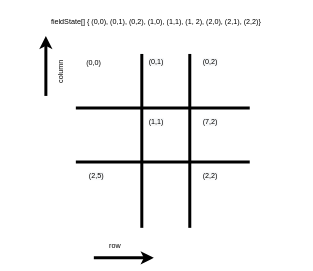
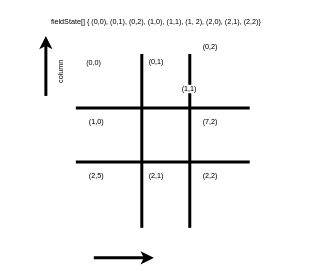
  <mxCell id="0" />
  <mxCell id="1" parent="0" />
  <mxCell id="2" value="" style="endArrow=none;html=1;rounded=0;strokeWidth=5;" edge="1" parent="1"><mxGeometry width="50" height="50" relative="1" as="geometry"><mxPoint x="236" y="379" as="sourcePoint" /><mxPoint x="236" y="89" as="targetPoint" /></mxGeometry></mxCell>
  <mxCell id="3" value="" style="endArrow=none;html=1;rounded=0;strokeWidth=5;" edge="1" parent="1"><mxGeometry width="50" height="50" relative="1" as="geometry"><mxPoint x="316" y="379" as="sourcePoint" /><mxPoint x="316" y="89" as="targetPoint" /></mxGeometry></mxCell>
  <mxCell id="4" value="" style="endArrow=none;html=1;rounded=0;strokeWidth=5;" edge="1" parent="1"><mxGeometry width="50" height="50" relative="1" as="geometry"><mxPoint x="416" y="179" as="sourcePoint" /><mxPoint x="126" y="179" as="targetPoint" /></mxGeometry></mxCell>
  <mxCell id="5" value="" style="endArrow=none;html=1;rounded=0;strokeWidth=5;" edge="1" parent="1"><mxGeometry width="50" height="50" relative="1" as="geometry"><mxPoint x="416" y="269" as="sourcePoint" /><mxPoint x="126" y="269" as="targetPoint" /></mxGeometry></mxCell>
- <mxCell id="6" value="row" style="text;html=1;align=center;verticalAlign=middle;resizable=0;points=[];autosize=1;strokeColor=none;fillColor=none;" vertex="1" parent="1"><mxGeometry x="176" y="399" width="30" height="20" as="geometry" /></mxCell>
  <mxCell id="7" value="" style="endArrow=classic;html=1;rounded=0;strokeWidth=5;" edge="1" parent="1"><mxGeometry width="50" height="50" relative="1" as="geometry"><mxPoint x="156" y="429" as="sourcePoint" /><mxPoint x="256" y="429" as="targetPoint" /></mxGeometry></mxCell>
  <mxCell id="8" value="" style="endArrow=classic;html=1;rounded=0;strokeWidth=5;" edge="1" parent="1"><mxGeometry width="50" height="50" relative="1" as="geometry"><mxPoint x="76" y="159" as="sourcePoint" /><mxPoint x="76" y="59" as="targetPoint" /></mxGeometry></mxCell>
  <mxCell id="9" value="column" style="text;html=1;align=center;verticalAlign=middle;resizable=0;points=[];autosize=1;strokeColor=none;fillColor=none;rotation=-90;" vertex="1" parent="1"><mxGeometry x="76" y="109" width="50" height="20" as="geometry" /></mxCell>
  <mxCell id="10" value="(0,0)" style="text;html=1;strokeColor=none;fillColor=none;align=center;verticalAlign=middle;whiteSpace=wrap;rounded=0;" vertex="1" parent="1"><mxGeometry x="126" y="89" width="60" height="30" as="geometry" /></mxCell>
  <mxCell id="11" value="&lt;span style=&quot;color: rgb(0, 0, 0); font-family: Helvetica; font-size: 12px; font-style: normal; font-variant-ligatures: normal; font-variant-caps: normal; font-weight: 400; letter-spacing: normal; orphans: 2; text-align: center; text-indent: 0px; text-transform: none; widows: 2; word-spacing: 0px; -webkit-text-stroke-width: 0px; background-color: rgb(248, 249, 250); text-decoration-thickness: initial; text-decoration-style: initial; text-decoration-color: initial; float: none; display: inline !important;&quot;&gt;(0,1)&lt;/span&gt;" style="text;whiteSpace=wrap;html=1;" vertex="1" parent="1"><mxGeometry x="246" y="89" width="50" height="30" as="geometry" /></mxCell>
- <mxCell id="12" value="&lt;span style=&quot;color: rgb(0, 0, 0); font-family: Helvetica; font-size: 12px; font-style: normal; font-variant-ligatures: normal; font-variant-caps: normal; font-weight: 400; letter-spacing: normal; orphans: 2; text-align: center; text-indent: 0px; text-transform: none; widows: 2; word-spacing: 0px; -webkit-text-stroke-width: 0px; background-color: rgb(248, 249, 250); text-decoration-thickness: initial; text-decoration-style: initial; text-decoration-color: initial; float: none; display: inline !important;&quot;&gt;(0,2)&lt;/span&gt;" style="text;whiteSpace=wrap;html=1;" vertex="1" parent="1"><mxGeometry x="336" y="89" width="50" height="30" as="geometry" /></mxCell>
- <mxCell id="14" value="&lt;span style=&quot;color: rgb(0, 0, 0); font-family: Helvetica; font-size: 12px; font-style: normal; font-variant-ligatures: normal; font-variant-caps: normal; font-weight: 400; letter-spacing: normal; orphans: 2; text-align: center; text-indent: 0px; text-transform: none; widows: 2; word-spacing: 0px; -webkit-text-stroke-width: 0px; background-color: rgb(248, 249, 250); text-decoration-thickness: initial; text-decoration-style: initial; text-decoration-color: initial; float: none; display: inline !important;&quot;&gt;(1,1)&lt;/span&gt;" style="text;whiteSpace=wrap;html=1;" vertex="1" parent="1"><mxGeometry x="246" y="189" width="50" height="30" as="geometry" /></mxCell>
+ <mxCell id="12" value="&lt;span style=&quot;color: rgb(0, 0, 0); font-family: Helvetica; font-size: 12px; font-style: normal; font-variant-ligatures: normal; font-variant-caps: normal; font-weight: 400; letter-spacing: normal; orphans: 2; text-align: center; text-indent: 0px; text-transform: none; widows: 2; word-spacing: 0px; -webkit-text-stroke-width: 0px; background-color: rgb(248, 249, 250); text-decoration-thickness: initial; text-decoration-style: initial; text-decoration-color: initial; float: none; display: inline !important;&quot;&gt;(0,2)&lt;/span&gt;" style="text;whiteSpace=wrap;html=1;" vertex="1" parent="1"><mxGeometry x="336" y="64" width="50" height="30" as="geometry" /></mxCell>
+ <mxCell id="13" value="&lt;span style=&quot;color: rgb(0, 0, 0); font-family: Helvetica; font-size: 12px; font-style: normal; font-variant-ligatures: normal; font-variant-caps: normal; font-weight: 400; letter-spacing: normal; orphans: 2; text-align: center; text-indent: 0px; text-transform: none; widows: 2; word-spacing: 0px; -webkit-text-stroke-width: 0px; background-color: rgb(248, 249, 250); text-decoration-thickness: initial; text-decoration-style: initial; text-decoration-color: initial; float: none; display: inline !important;&quot;&gt;(1,0)&lt;/span&gt;" style="text;whiteSpace=wrap;html=1;" vertex="1" parent="1"><mxGeometry x="146" y="189" width="50" height="30" as="geometry" /></mxCell>
+ <mxCell id="14" value="&lt;span style=&quot;color: rgb(0, 0, 0); font-family: Helvetica; font-size: 12px; font-style: normal; font-variant-ligatures: normal; font-variant-caps: normal; font-weight: 400; letter-spacing: normal; orphans: 2; text-align: center; text-indent: 0px; text-transform: none; widows: 2; word-spacing: 0px; -webkit-text-stroke-width: 0px; background-color: rgb(248, 249, 250); text-decoration-thickness: initial; text-decoration-style: initial; text-decoration-color: initial; float: none; display: inline !important;&quot;&gt;(1,1)&lt;/span&gt;" style="text;whiteSpace=wrap;html=1;" vertex="1" parent="1"><mxGeometry x="301" y="134" width="50" height="30" as="geometry" /></mxCell>
  <mxCell id="15" value="&lt;span style=&quot;color: rgb(0, 0, 0); font-family: Helvetica; font-size: 12px; font-style: normal; font-variant-ligatures: normal; font-variant-caps: normal; font-weight: 400; letter-spacing: normal; orphans: 2; text-align: center; text-indent: 0px; text-transform: none; widows: 2; word-spacing: 0px; -webkit-text-stroke-width: 0px; background-color: rgb(248, 249, 250); text-decoration-thickness: initial; text-decoration-style: initial; text-decoration-color: initial; float: none; display: inline !important;&quot;&gt;(7,2)&lt;/span&gt;" style="text;whiteSpace=wrap;html=1;" vertex="1" parent="1"><mxGeometry x="336" y="189" width="50" height="30" as="geometry" /></mxCell>
  <mxCell id="16" value="&lt;span style=&quot;color: rgb(0, 0, 0); font-family: Helvetica; font-size: 12px; font-style: normal; font-variant-ligatures: normal; font-variant-caps: normal; font-weight: 400; letter-spacing: normal; orphans: 2; text-align: center; text-indent: 0px; text-transform: none; widows: 2; word-spacing: 0px; -webkit-text-stroke-width: 0px; background-color: rgb(248, 249, 250); text-decoration-thickness: initial; text-decoration-style: initial; text-decoration-color: initial; float: none; display: inline !important;&quot;&gt;(2,5)&lt;/span&gt;" style="text;whiteSpace=wrap;html=1;" vertex="1" parent="1"><mxGeometry x="146" y="279" width="50" height="30" as="geometry" /></mxCell>
+ <mxCell id="17" value="&lt;span style=&quot;color: rgb(0, 0, 0); font-family: Helvetica; font-size: 12px; font-style: normal; font-variant-ligatures: normal; font-variant-caps: normal; font-weight: 400; letter-spacing: normal; orphans: 2; text-align: center; text-indent: 0px; text-transform: none; widows: 2; word-spacing: 0px; -webkit-text-stroke-width: 0px; background-color: rgb(248, 249, 250); text-decoration-thickness: initial; text-decoration-style: initial; text-decoration-color: initial; float: none; display: inline !important;&quot;&gt;(2,1)&lt;/span&gt;" style="text;whiteSpace=wrap;html=1;" vertex="1" parent="1"><mxGeometry x="246" y="279" width="50" height="30" as="geometry" /></mxCell>
  <mxCell id="18" value="&lt;span style=&quot;color: rgb(0, 0, 0); font-family: Helvetica; font-size: 12px; font-style: normal; font-variant-ligatures: normal; font-variant-caps: normal; font-weight: 400; letter-spacing: normal; orphans: 2; text-align: center; text-indent: 0px; text-transform: none; widows: 2; word-spacing: 0px; -webkit-text-stroke-width: 0px; background-color: rgb(248, 249, 250); text-decoration-thickness: initial; text-decoration-style: initial; text-decoration-color: initial; float: none; display: inline !important;&quot;&gt;(2,2)&lt;/span&gt;" style="text;whiteSpace=wrap;html=1;" vertex="1" parent="1"><mxGeometry x="336" y="279" width="50" height="30" as="geometry" /></mxCell>
  <mxCell id="19" value="fieldState[] { (0,0), (0,1), (0,2), (1,0), (1,1), (1, 2), (2,0), (2,1), (2,2)}" style="text;html=1;strokeColor=none;fillColor=none;align=center;verticalAlign=middle;whiteSpace=wrap;rounded=0;" vertex="1" parent="1"><mxGeometry x="20" y="20" width="480" height="30" as="geometry" /></mxCell>
